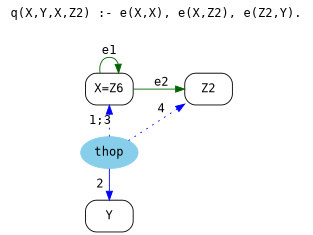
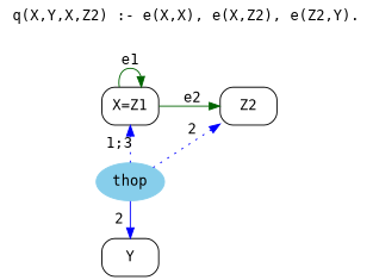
  digraph {
    fontname="DejaVu Sans Mono"
    label="q(X,Y,X,Z2) :- e(X,X), e(X,Z2), e(Z2,Y)."
    labelloc=t
    rankdir=LR
    node [fontname="DejaVu Sans Mono" shape=box style=rounded]
    edge [color=blue fontname="DejaVu Sans Mono" constraint=false]
-   n1 [height=0.5 label="X=Z6" width=0.75]
+   n1 [height=0.5 label="X=Z1" width=0.75]
    Z2 [height=0.5 width=0.75]
    Y [height=0.5 width=0.75]
    thop [color=skyblue fillcolor=skyblue height=0.5 shape=oval style="filled,rounded" width=0.79437]
    n1 -> n1 [color=darkgreen label=e1 constraint=""]
    n1 -> Z2 [color=darkgreen label=e2 constraint=""]
    thop -> n1 [label="1;3" style=dotted]
-   thop -> Z2 [label=4 style=dotted]
+   thop -> Z2 [label=2 style=dotted]
    thop -> Y [label=2 style=solid]
  }
